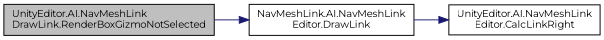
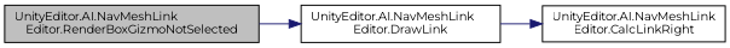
  digraph {
    fontname=Montserrat
    rankdir=LR
    node [color=black fillcolor=white fontname=Montserrat fontsize=10 shape=record style=filled]
    edge [color=midnightblue fontname=Montserrat fontsize=10 labelfontname=Helvetica labelfontsize=10 style=solid]
-   n1 [fillcolor=grey75 fontcolor=black height=0.2 label="UnityEditor.AI.NavMeshLink\lDrawLink.RenderBoxGizmoNotSelected" width=0.4]
-   n2 [height=0.2 label="NavMeshLink.AI.NavMeshLink\lEditor.DrawLink" width=0.4]
+   n1 [fillcolor=grey75 fontcolor=black height=0.2 label="UnityEditor.AI.NavMeshLink\lEditor.RenderBoxGizmoNotSelected" width=0.4]
+   n2 [height=0.2 label="UnityEditor.AI.NavMeshLink\lEditor.DrawLink" width=0.4]
    n3 [height=0.2 label="UnityEditor.AI.NavMeshLink\lEditor.CalcLinkRight" width=0.4]
    n1 -> n2
    n2 -> n3
  }
